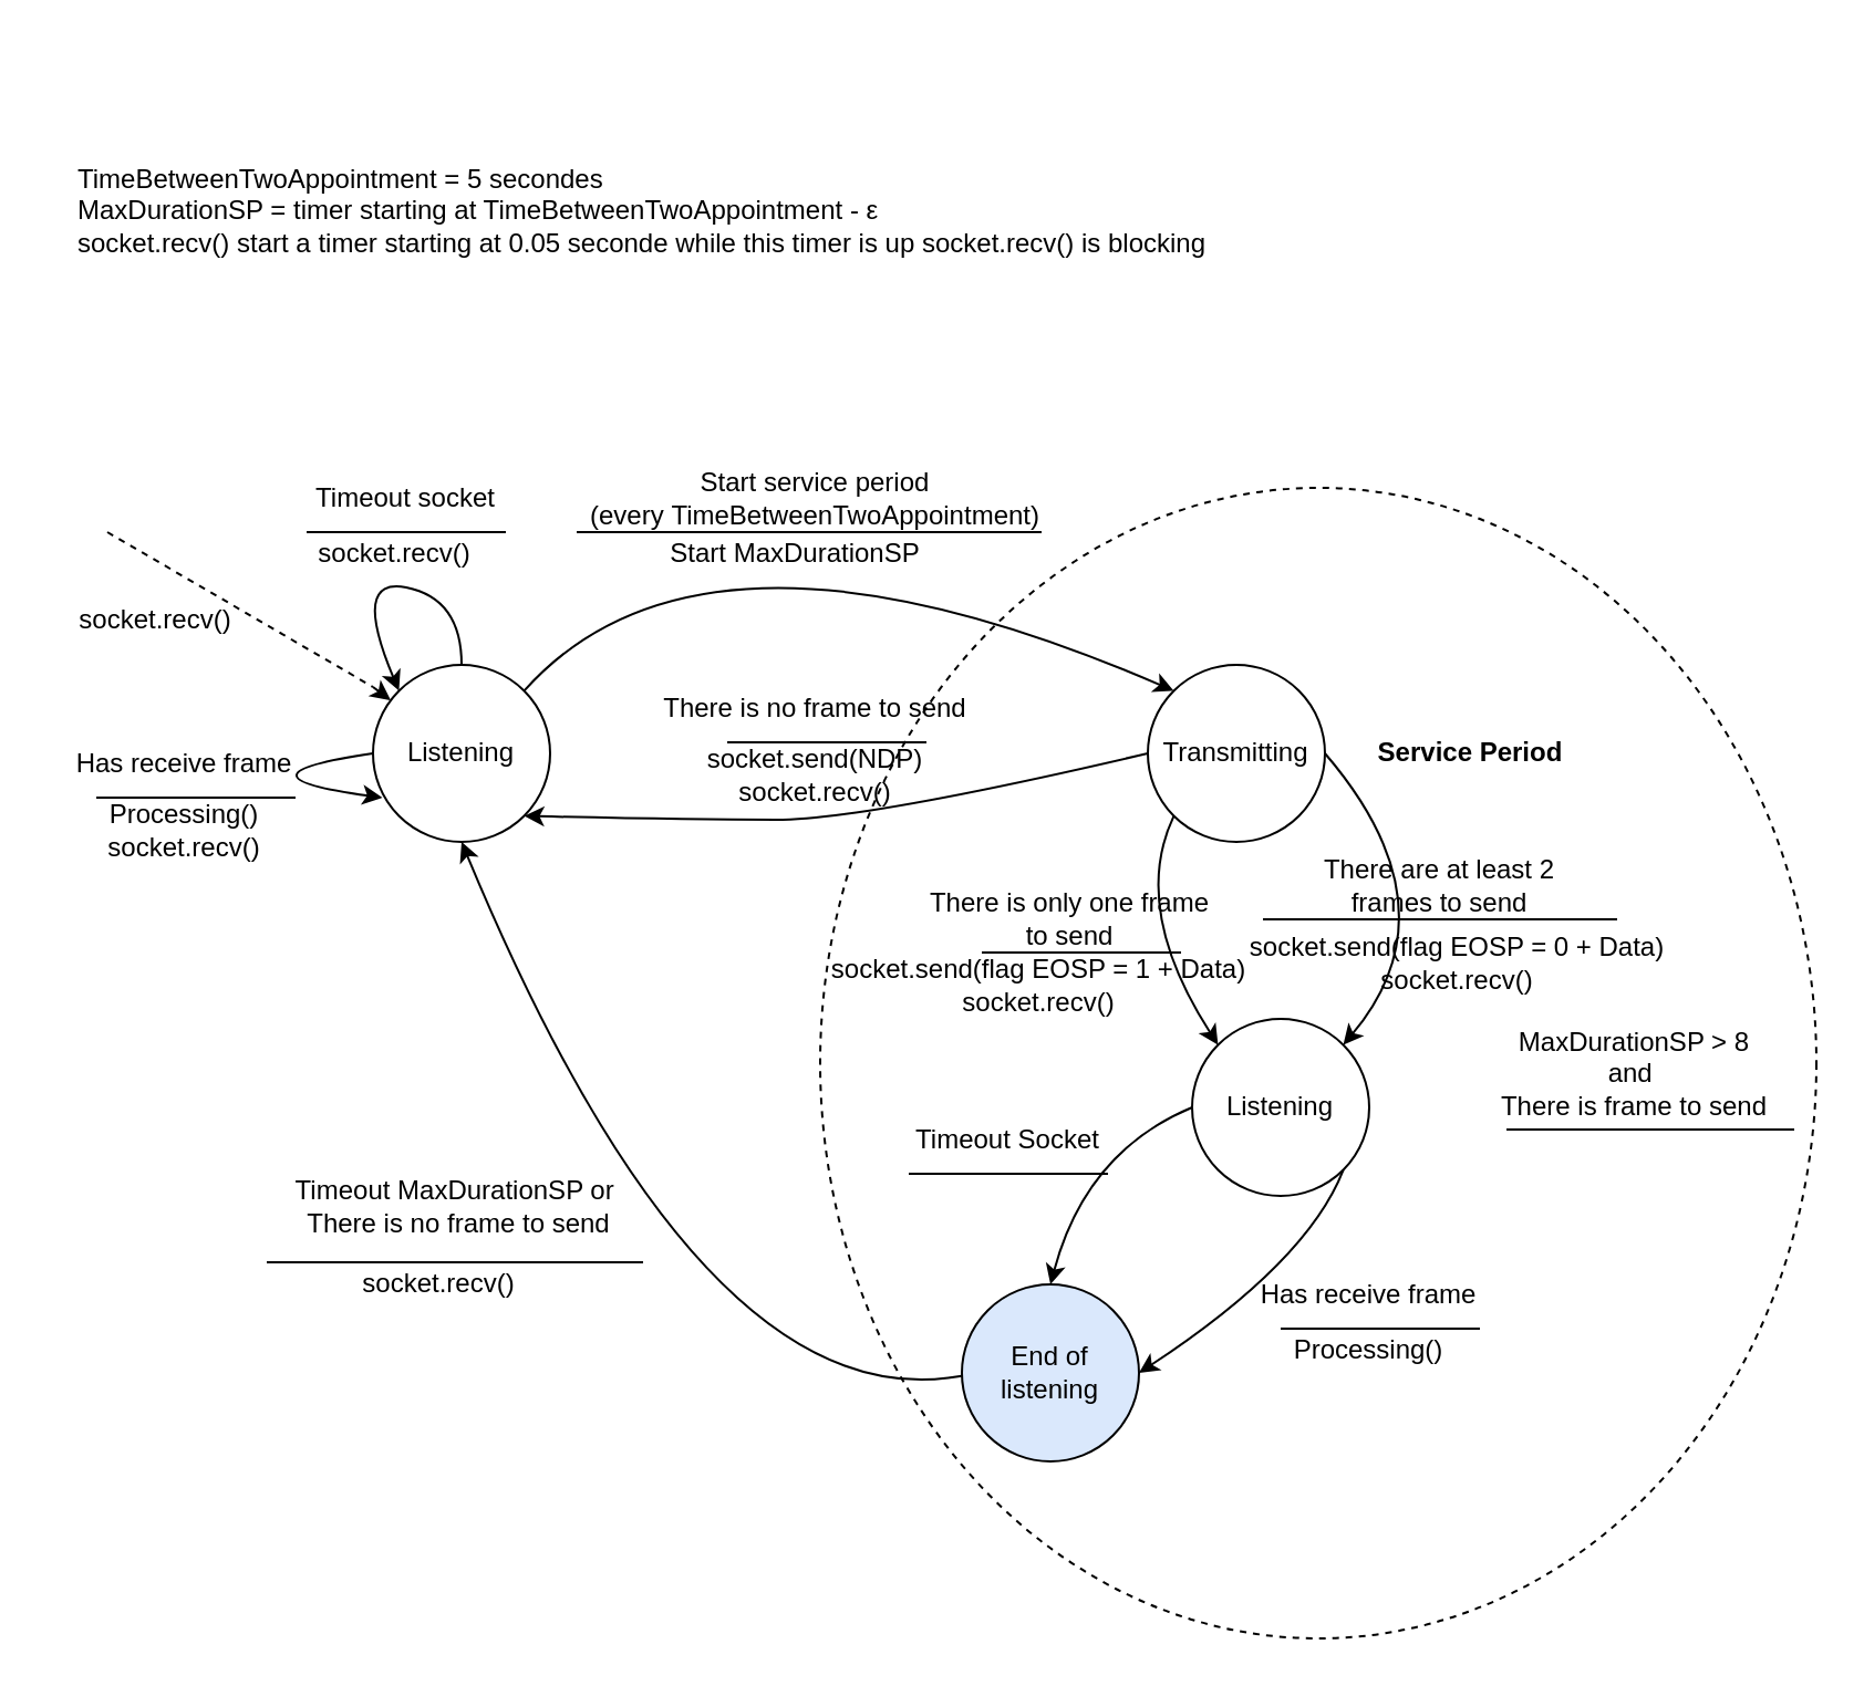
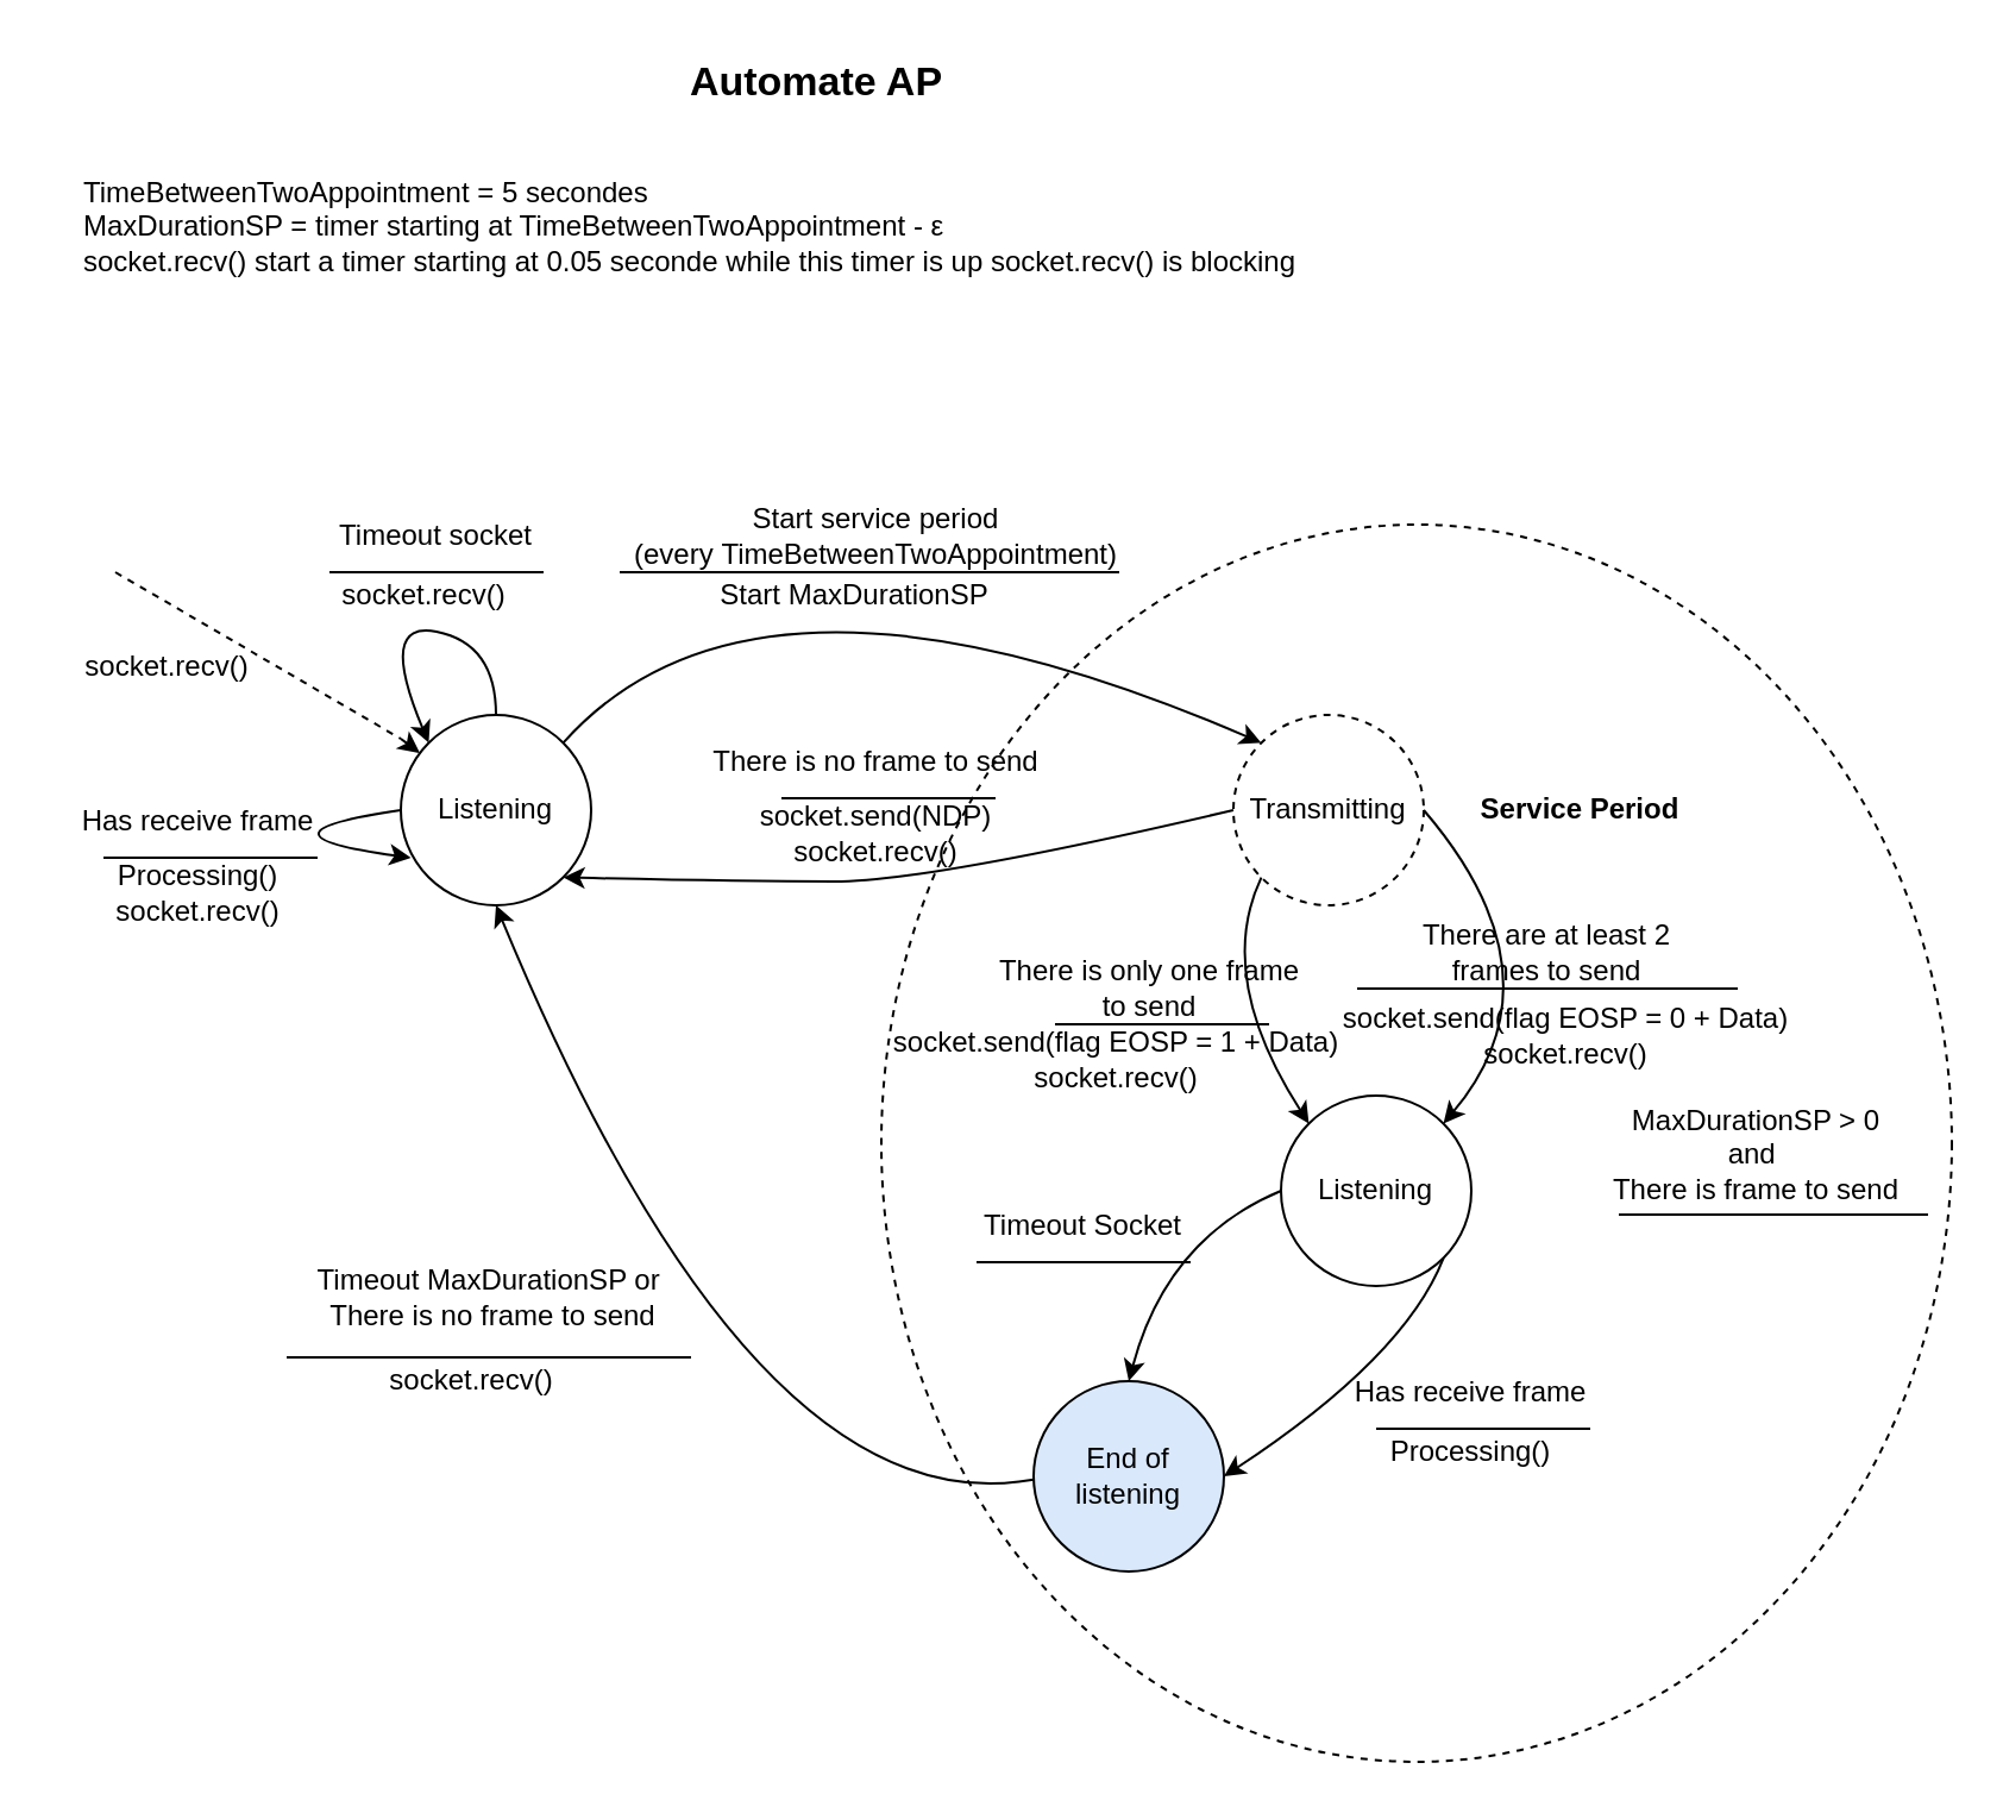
  <mxCell id="0" />
  <mxCell id="1" parent="0" />
  <mxCell id="2" value="Listening" style="ellipse;whiteSpace=wrap;html=1;aspect=fixed;" parent="1" vertex="1"><mxGeometry x="168" y="300" width="80" height="80" as="geometry" /></mxCell>
  <mxCell id="3" value="" style="curved=1;endArrow=classic;html=1;rounded=0;exitX=0.5;exitY=0;exitDx=0;exitDy=0;entryX=0;entryY=0;entryDx=0;entryDy=0;" parent="1" source="2" target="2" edge="1"><mxGeometry width="50" height="50" relative="1" as="geometry"><mxPoint x="408" y="350" as="sourcePoint" /><mxPoint x="458" y="300" as="targetPoint" /><Array as="points"><mxPoint x="208" y="270" /><mxPoint x="158" y="260" /></Array></mxGeometry></mxCell>
  <mxCell id="4" value="" style="endArrow=classic;html=1;rounded=0;" parent="1" target="2" edge="1"><mxGeometry width="50" height="50" relative="1" as="geometry"><mxPoint x="168" y="310" as="sourcePoint" /><mxPoint x="148" y="230" as="targetPoint" /></mxGeometry></mxCell>
  <mxCell id="5" value="" style="endArrow=none;dashed=1;html=1;rounded=0;" parent="1" edge="1"><mxGeometry width="50" height="50" relative="1" as="geometry"><mxPoint x="48" y="240" as="sourcePoint" /><mxPoint x="168" y="310" as="targetPoint" /></mxGeometry></mxCell>
  <mxCell id="6" value="Timeout socket" style="text;html=1;strokeColor=none;fillColor=none;align=center;verticalAlign=middle;whiteSpace=wrap;rounded=0;" parent="1" vertex="1"><mxGeometry x="128" y="210" width="110" height="30" as="geometry" /></mxCell>
  <mxCell id="7" value="" style="curved=1;endArrow=classic;html=1;rounded=0;exitX=0;exitY=0.5;exitDx=0;exitDy=0;entryX=0.053;entryY=0.75;entryDx=0;entryDy=0;entryPerimeter=0;" parent="1" source="2" target="2" edge="1"><mxGeometry width="50" height="50" relative="1" as="geometry"><mxPoint x="318" y="450" as="sourcePoint" /><mxPoint x="508" y="350" as="targetPoint" /><Array as="points"><mxPoint x="100" y="350" /></Array></mxGeometry></mxCell>
  <mxCell id="8" value="Has receive frame" style="text;html=1;strokeColor=none;fillColor=none;align=center;verticalAlign=middle;whiteSpace=wrap;rounded=0;" parent="1" vertex="1"><mxGeometry x="33" y="330" width="100" height="30" as="geometry" /></mxCell>
  <mxCell id="9" value="" style="endArrow=none;html=1;rounded=0;entryX=1;entryY=1;entryDx=0;entryDy=0;" parent="1" target="8" edge="1"><mxGeometry width="50" height="50" relative="1" as="geometry"><mxPoint x="43" y="360" as="sourcePoint" /><mxPoint x="103" y="360" as="targetPoint" /></mxGeometry></mxCell>
  <mxCell id="10" value="Processing()&lt;br&gt;socket.recv()" style="text;html=1;strokeColor=none;fillColor=none;align=center;verticalAlign=middle;whiteSpace=wrap;rounded=0;" parent="1" vertex="1"><mxGeometry x="33" y="365" width="100" height="20" as="geometry" /></mxCell>
  <mxCell id="11" value="" style="endArrow=none;html=1;rounded=0;entryX=1;entryY=1;entryDx=0;entryDy=0;" parent="1" edge="1"><mxGeometry width="50" height="50" relative="1" as="geometry"><mxPoint x="138" y="240" as="sourcePoint" /><mxPoint x="228" y="240" as="targetPoint" /></mxGeometry></mxCell>
  <mxCell id="12" value="socket.recv()" style="text;html=1;strokeColor=none;fillColor=none;align=center;verticalAlign=middle;whiteSpace=wrap;rounded=0;" parent="1" vertex="1"><mxGeometry x="128" y="240" width="100" height="20" as="geometry" /></mxCell>
- <mxCell id="13" value="Transmitting" style="ellipse;whiteSpace=wrap;html=1;aspect=fixed;" parent="1" vertex="1"><mxGeometry x="518" y="300" width="80" height="80" as="geometry" /></mxCell>
+ <mxCell id="13" value="Transmitting" style="ellipse;whiteSpace=wrap;html=1;aspect=fixed;dashed=1;" parent="1" vertex="1"><mxGeometry x="518" y="300" width="80" height="80" as="geometry" /></mxCell>
  <mxCell id="14" value="" style="curved=1;endArrow=classic;html=1;rounded=0;exitX=1;exitY=0;exitDx=0;exitDy=0;entryX=0;entryY=0;entryDx=0;entryDy=0;" parent="1" source="2" target="13" edge="1"><mxGeometry width="50" height="50" relative="1" as="geometry"><mxPoint x="288" y="340" as="sourcePoint" /><mxPoint x="338" y="290" as="targetPoint" /><Array as="points"><mxPoint x="318" y="220" /></Array></mxGeometry></mxCell>
  <mxCell id="15" value="Start service period (every&amp;nbsp;TimeBetweenTwoAppointment)" style="text;html=1;strokeColor=none;fillColor=none;align=center;verticalAlign=middle;whiteSpace=wrap;rounded=0;" parent="1" vertex="1"><mxGeometry x="298" y="210" width="140" height="30" as="geometry" /></mxCell>
  <mxCell id="16" value="" style="endArrow=none;html=1;rounded=0;" parent="1" edge="1"><mxGeometry width="50" height="50" relative="1" as="geometry"><mxPoint x="260" y="240" as="sourcePoint" /><mxPoint x="470" y="240" as="targetPoint" /></mxGeometry></mxCell>
  <mxCell id="17" value="Start MaxDurationSP" style="text;html=1;strokeColor=none;fillColor=none;align=center;verticalAlign=middle;whiteSpace=wrap;rounded=0;" parent="1" vertex="1"><mxGeometry x="298" y="240" width="122" height="20" as="geometry" /></mxCell>
  <mxCell id="18" value="" style="curved=1;endArrow=classic;html=1;rounded=0;entryX=1;entryY=0;entryDx=0;entryDy=0;exitX=1;exitY=0.5;exitDx=0;exitDy=0;" parent="1" source="13" edge="1"><mxGeometry width="50" height="50" relative="1" as="geometry"><mxPoint x="618" y="370" as="sourcePoint" /><mxPoint x="606.284" y="471.716" as="targetPoint" /><Array as="points"><mxPoint x="658" y="410" /></Array></mxGeometry></mxCell>
  <mxCell id="19" value="There are at least 2 frames to send" style="text;html=1;strokeColor=none;fillColor=none;align=center;verticalAlign=middle;whiteSpace=wrap;rounded=0;" parent="1" vertex="1"><mxGeometry x="580" y="385" width="140" height="30" as="geometry" /></mxCell>
  <mxCell id="20" value="" style="endArrow=none;html=1;rounded=0;" parent="1" edge="1"><mxGeometry width="50" height="50" relative="1" as="geometry"><mxPoint x="570" y="415" as="sourcePoint" /><mxPoint x="730" y="415" as="targetPoint" /></mxGeometry></mxCell>
  <mxCell id="21" value="socket.send(flag EOSP = 0 + Data)&lt;br&gt;socket.recv()" style="text;html=1;strokeColor=none;fillColor=none;align=center;verticalAlign=middle;whiteSpace=wrap;rounded=0;" parent="1" vertex="1"><mxGeometry x="558" y="420" width="200" height="30" as="geometry" /></mxCell>
  <mxCell id="22" value="" style="curved=1;endArrow=classic;html=1;rounded=0;entryX=0;entryY=0;entryDx=0;entryDy=0;exitX=0;exitY=1;exitDx=0;exitDy=0;" parent="1" source="13" edge="1"><mxGeometry width="50" height="50" relative="1" as="geometry"><mxPoint x="378" y="390" as="sourcePoint" /><mxPoint x="549.716" y="471.716" as="targetPoint" /><Array as="points"><mxPoint x="510" y="410" /></Array></mxGeometry></mxCell>
  <mxCell id="23" value="There is only one frame to send" style="text;html=1;strokeColor=none;fillColor=none;align=center;verticalAlign=middle;whiteSpace=wrap;rounded=0;" parent="1" vertex="1"><mxGeometry x="413" y="400" width="140" height="30" as="geometry" /></mxCell>
  <mxCell id="24" value="" style="endArrow=none;html=1;rounded=0;entryX=1;entryY=1;entryDx=0;entryDy=0;" parent="1" edge="1"><mxGeometry width="50" height="50" relative="1" as="geometry"><mxPoint x="443" y="430" as="sourcePoint" /><mxPoint x="533" y="430" as="targetPoint" /></mxGeometry></mxCell>
  <mxCell id="25" value="socket.send(flag EOSP = 1 + Data)&lt;br&gt;socket.recv()" style="text;html=1;strokeColor=none;fillColor=none;align=center;verticalAlign=middle;whiteSpace=wrap;rounded=0;" parent="1" vertex="1"><mxGeometry x="370" y="430" width="198" height="30" as="geometry" /></mxCell>
  <mxCell id="26" value="" style="curved=1;endArrow=classic;html=1;rounded=0;entryX=0.5;entryY=1;entryDx=0;entryDy=0;exitX=0.075;exitY=0.5;exitDx=0;exitDy=0;exitPerimeter=0;" parent="1" source="39" target="2" edge="1"><mxGeometry width="50" height="50" relative="1" as="geometry"><mxPoint x="430" y="620" as="sourcePoint" /><mxPoint x="209.82" y="596.82" as="targetPoint" /><Array as="points"><mxPoint x="320" y="650" /></Array></mxGeometry></mxCell>
  <mxCell id="27" value="Timeout MaxDurationSP or&amp;nbsp;&lt;br&gt;There is no frame to send" style="text;html=1;strokeColor=none;fillColor=none;align=center;verticalAlign=middle;whiteSpace=wrap;rounded=0;" parent="1" vertex="1"><mxGeometry x="124" y="530" width="166" height="30" as="geometry" /></mxCell>
  <mxCell id="28" value="" style="endArrow=none;html=1;rounded=0;" parent="1" edge="1"><mxGeometry width="50" height="50" relative="1" as="geometry"><mxPoint x="120" y="570" as="sourcePoint" /><mxPoint x="290" y="570" as="targetPoint" /></mxGeometry></mxCell>
  <mxCell id="29" value="socket.recv()" style="text;html=1;strokeColor=none;fillColor=none;align=center;verticalAlign=middle;whiteSpace=wrap;rounded=0;" parent="1" vertex="1"><mxGeometry x="20" y="270" width="100" height="20" as="geometry" /></mxCell>
  <mxCell id="30" value="" style="curved=1;endArrow=classic;html=1;rounded=0;entryX=1;entryY=1;entryDx=0;entryDy=0;exitX=0;exitY=0.5;exitDx=0;exitDy=0;" parent="1" source="13" target="2" edge="1"><mxGeometry width="50" height="50" relative="1" as="geometry"><mxPoint x="310" y="410" as="sourcePoint" /><mxPoint x="360" y="360" as="targetPoint" /><Array as="points"><mxPoint x="390" y="370" /><mxPoint x="310" y="370" /></Array></mxGeometry></mxCell>
  <mxCell id="31" value="Listening" style="ellipse;whiteSpace=wrap;html=1;aspect=fixed;" parent="1" vertex="1"><mxGeometry x="538" y="460" width="80" height="80" as="geometry" /></mxCell>
  <mxCell id="32" value="Has receive frame" style="text;html=1;strokeColor=none;fillColor=none;align=center;verticalAlign=middle;whiteSpace=wrap;rounded=0;" parent="1" vertex="1"><mxGeometry x="568" y="570" width="100" height="30" as="geometry" /></mxCell>
  <mxCell id="33" value="" style="endArrow=none;html=1;rounded=0;entryX=1;entryY=1;entryDx=0;entryDy=0;" parent="1" target="32" edge="1"><mxGeometry width="50" height="50" relative="1" as="geometry"><mxPoint x="578" y="600" as="sourcePoint" /><mxPoint x="638" y="600" as="targetPoint" /></mxGeometry></mxCell>
  <mxCell id="34" value="Processing()" style="text;html=1;strokeColor=none;fillColor=none;align=center;verticalAlign=middle;whiteSpace=wrap;rounded=0;" parent="1" vertex="1"><mxGeometry x="568" y="600" width="100" height="20" as="geometry" /></mxCell>
  <mxCell id="35" value="There is no frame to send" style="text;html=1;strokeColor=none;fillColor=none;align=center;verticalAlign=middle;whiteSpace=wrap;rounded=0;" parent="1" vertex="1"><mxGeometry x="298" y="305" width="140" height="30" as="geometry" /></mxCell>
  <mxCell id="36" value="" style="endArrow=none;html=1;rounded=0;entryX=1;entryY=1;entryDx=0;entryDy=0;" parent="1" edge="1"><mxGeometry width="50" height="50" relative="1" as="geometry"><mxPoint x="328" y="335" as="sourcePoint" /><mxPoint x="418" y="335" as="targetPoint" /></mxGeometry></mxCell>
  <mxCell id="37" value="socket.send(NDP)&lt;br&gt;socket.recv()" style="text;html=1;strokeColor=none;fillColor=none;align=center;verticalAlign=middle;whiteSpace=wrap;rounded=0;" parent="1" vertex="1"><mxGeometry x="293" y="340" width="150" height="20" as="geometry" /></mxCell>
- <mxCell id="38" value="MaxDurationSP &amp;gt; 8&lt;br&gt;and&amp;nbsp;&lt;br&gt;There is frame to send" style="text;html=1;strokeColor=none;fillColor=none;align=center;verticalAlign=middle;whiteSpace=wrap;rounded=0;" parent="1" vertex="1"><mxGeometry x="668" y="470" width="140" height="30" as="geometry" /></mxCell>
+ <mxCell id="38" value="MaxDurationSP &amp;gt; 0&lt;br&gt;and&amp;nbsp;&lt;br&gt;There is frame to send" style="text;html=1;strokeColor=none;fillColor=none;align=center;verticalAlign=middle;whiteSpace=wrap;rounded=0;" parent="1" vertex="1"><mxGeometry x="668" y="470" width="140" height="30" as="geometry" /></mxCell>
  <mxCell id="39" value="End of listening" style="ellipse;whiteSpace=wrap;html=1;aspect=fixed;fillColor=#dae8fc;" parent="1" vertex="1"><mxGeometry x="434" y="580" width="80" height="80" as="geometry" /></mxCell>
  <mxCell id="40" value="" style="curved=1;endArrow=classic;html=1;rounded=0;entryX=1;entryY=0.5;entryDx=0;entryDy=0;exitX=1;exitY=1;exitDx=0;exitDy=0;" parent="1" source="31" target="39" edge="1"><mxGeometry width="50" height="50" relative="1" as="geometry"><mxPoint x="568" y="740" as="sourcePoint" /><mxPoint x="618" y="690" as="targetPoint" /><Array as="points"><mxPoint x="590" y="570" /></Array></mxGeometry></mxCell>
  <mxCell id="41" value="" style="curved=1;endArrow=classic;html=1;rounded=0;entryX=0.5;entryY=0;entryDx=0;entryDy=0;exitX=0;exitY=0.5;exitDx=0;exitDy=0;" parent="1" source="31" target="39" edge="1"><mxGeometry width="50" height="50" relative="1" as="geometry"><mxPoint x="360" y="510" as="sourcePoint" /><mxPoint x="410" y="460" as="targetPoint" /><Array as="points"><mxPoint x="490" y="520" /></Array></mxGeometry></mxCell>
  <mxCell id="42" value="Timeout Socket" style="text;html=1;strokeColor=none;fillColor=none;align=center;verticalAlign=middle;whiteSpace=wrap;rounded=0;" parent="1" vertex="1"><mxGeometry x="400" y="500" width="110" height="30" as="geometry" /></mxCell>
  <mxCell id="43" value="" style="endArrow=none;html=1;rounded=0;entryX=1;entryY=1;entryDx=0;entryDy=0;" parent="1" edge="1"><mxGeometry width="50" height="50" relative="1" as="geometry"><mxPoint x="410" y="530" as="sourcePoint" /><mxPoint x="500" y="530" as="targetPoint" /></mxGeometry></mxCell>
+ <mxCell id="44" value="Automate AP" style="text;html=1;strokeColor=none;fillColor=none;align=center;verticalAlign=middle;whiteSpace=wrap;rounded=0;fontStyle=1;fontSize=17;" parent="1" vertex="1"><mxGeometry x="252" y="20" width="182" height="30" as="geometry" /></mxCell>
  <mxCell id="45" value="socket.recv()" style="text;html=1;strokeColor=none;fillColor=none;align=center;verticalAlign=middle;whiteSpace=wrap;rounded=0;" parent="1" vertex="1"><mxGeometry x="148" y="570" width="100" height="20" as="geometry" /></mxCell>
  <mxCell id="46" value="&lt;div style=&quot;border-color: var(--border-color);&quot;&gt;TimeBetweenTwoAppointment = 5 secondes&lt;/div&gt;&lt;span style=&quot;&quot;&gt;MaxDurationSP = timer starting at TimeBetweenTwoAppointment -&amp;nbsp;ε&lt;/span&gt;&lt;span style=&quot;&quot;&gt;&lt;br&gt;socket.recv() start a timer starting at 0.05 seconde while this timer is up socket.recv() is blocking&lt;br&gt;&lt;/span&gt;" style="text;html=1;strokeColor=none;fillColor=none;align=left;verticalAlign=middle;whiteSpace=wrap;rounded=0;" vertex="1" parent="1"><mxGeometry x="33" y="80" width="647" height="30" as="geometry" /></mxCell>
  <mxCell id="47" value="" style="endArrow=none;html=1;rounded=0;" edge="1" parent="1"><mxGeometry width="50" height="50" relative="1" as="geometry"><mxPoint x="680" y="510" as="sourcePoint" /><mxPoint x="810" y="510" as="targetPoint" /></mxGeometry></mxCell>
  <mxCell id="48" value="" style="ellipse;whiteSpace=wrap;html=1;gradientColor=default;fillColor=none;dashed=1;" vertex="1" parent="1"><mxGeometry x="370" y="220" width="450" height="520" as="geometry" /></mxCell>
  <mxCell id="49" value="&lt;b&gt;Service Period&lt;br&gt;&lt;/b&gt;" style="text;html=1;strokeColor=none;fillColor=none;align=center;verticalAlign=middle;whiteSpace=wrap;rounded=0;" vertex="1" parent="1"><mxGeometry x="613" y="325" width="102" height="30" as="geometry" /></mxCell>
